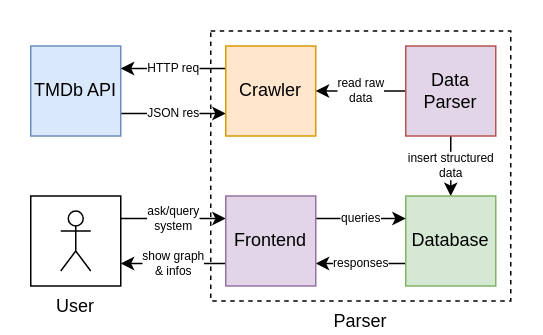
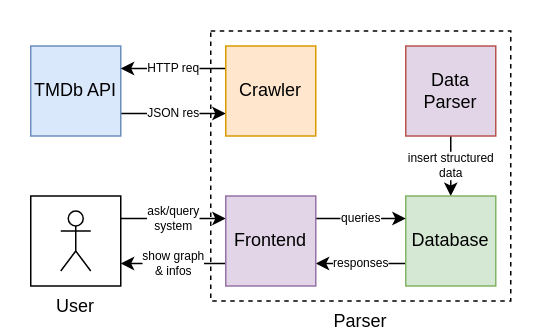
  <mxCell id="0" />
  <mxCell id="1" parent="0" />
  <mxCell id="2" value="Parser" style="rounded=0;whiteSpace=wrap;html=1;strokeColor=#000000;fillColor=none;dashed=1;labelPosition=center;verticalLabelPosition=bottom;align=center;verticalAlign=top;" vertex="1" parent="1"><mxGeometry x="140" y="20" width="200" height="180" as="geometry" /></mxCell>
  <mxCell id="3" value="&lt;div style=&quot;font-size: 8px;&quot;&gt;ask/query&lt;/div&gt;&lt;div style=&quot;font-size: 8px;&quot;&gt;system&lt;/div&gt;" style="edgeStyle=orthogonalEdgeStyle;rounded=0;orthogonalLoop=1;jettySize=auto;html=1;exitX=1;exitY=0.25;exitDx=0;exitDy=0;entryX=0;entryY=0.25;entryDx=0;entryDy=0;fontSize=8;" edge="1" parent="1" source="17" target="15"><mxGeometry relative="1" as="geometry" /></mxCell>
  <mxCell id="4" value="JSON res" style="edgeStyle=orthogonalEdgeStyle;rounded=0;orthogonalLoop=1;jettySize=auto;html=1;exitX=1;exitY=0.75;exitDx=0;exitDy=0;entryX=0;entryY=0.75;entryDx=0;entryDy=0;fontSize=8;" edge="1" parent="1" source="5" target="7"><mxGeometry relative="1" as="geometry"><mxPoint as="offset" /></mxGeometry></mxCell>
  <mxCell id="5" value="TMDb API" style="whiteSpace=wrap;html=1;aspect=fixed;fillColor=#dae8fc;strokeColor=#6c8ebf;" vertex="1" parent="1"><mxGeometry x="20" y="30" width="60" height="60" as="geometry" /></mxCell>
  <mxCell id="6" value="HTTP req" style="edgeStyle=orthogonalEdgeStyle;rounded=0;orthogonalLoop=1;jettySize=auto;html=1;exitX=0;exitY=0.25;exitDx=0;exitDy=0;entryX=1;entryY=0.25;entryDx=0;entryDy=0;fontSize=8;" edge="1" parent="1" source="7" target="5"><mxGeometry relative="1" as="geometry"><mxPoint as="offset" /></mxGeometry></mxCell>
  <mxCell id="7" value="Crawler" style="whiteSpace=wrap;html=1;aspect=fixed;fillColor=#ffe6cc;strokeColor=#d79b00;" vertex="1" parent="1"><mxGeometry x="150" y="30" width="60" height="60" as="geometry" /></mxCell>
- <mxCell id="8" value="&lt;div style=&quot;font-size: 8px;&quot;&gt;read raw&lt;/div&gt;&lt;div style=&quot;font-size: 8px;&quot;&gt;data&lt;/div&gt;" style="edgeStyle=orthogonalEdgeStyle;rounded=0;orthogonalLoop=1;jettySize=auto;html=1;exitX=0;exitY=0.5;exitDx=0;exitDy=0;entryX=1;entryY=0.5;entryDx=0;entryDy=0;fontSize=8;" edge="1" parent="1" source="10" target="7"><mxGeometry relative="1" as="geometry" /></mxCell>
  <mxCell id="9" value="&lt;div style=&quot;font-size: 8px;&quot;&gt;insert structured&lt;/div&gt;&lt;div style=&quot;font-size: 8px;&quot;&gt;data&lt;/div&gt;" style="edgeStyle=orthogonalEdgeStyle;rounded=0;orthogonalLoop=1;jettySize=auto;html=1;exitX=0.5;exitY=1;exitDx=0;exitDy=0;entryX=0.5;entryY=0;entryDx=0;entryDy=0;fontSize=8;" edge="1" parent="1" source="10" target="12"><mxGeometry relative="1" as="geometry"><mxPoint as="offset" /></mxGeometry></mxCell>
  <mxCell id="10" value="Data Parser" style="whiteSpace=wrap;html=1;aspect=fixed;fillColor=#e1d5e7;strokeColor=#b85450;" vertex="1" parent="1"><mxGeometry x="270" y="30" width="60" height="60" as="geometry" /></mxCell>
  <mxCell id="11" value="responses" style="edgeStyle=orthogonalEdgeStyle;rounded=0;orthogonalLoop=1;jettySize=auto;html=1;exitX=0;exitY=0.75;exitDx=0;exitDy=0;entryX=1;entryY=0.75;entryDx=0;entryDy=0;fontSize=8;" edge="1" parent="1" source="12" target="15"><mxGeometry relative="1" as="geometry"><mxPoint as="offset" /></mxGeometry></mxCell>
  <mxCell id="12" value="Database" style="whiteSpace=wrap;html=1;aspect=fixed;fillColor=#d5e8d4;strokeColor=#82b366;" vertex="1" parent="1"><mxGeometry x="270" y="130" width="60" height="60" as="geometry" /></mxCell>
  <mxCell id="13" value="queries" style="edgeStyle=orthogonalEdgeStyle;rounded=0;orthogonalLoop=1;jettySize=auto;html=1;exitX=1;exitY=0.25;exitDx=0;exitDy=0;entryX=0;entryY=0.25;entryDx=0;entryDy=0;fontSize=8;" edge="1" parent="1" source="15" target="12"><mxGeometry relative="1" as="geometry"><mxPoint as="offset" /></mxGeometry></mxCell>
  <mxCell id="14" value="&lt;div style=&quot;font-size: 8px;&quot;&gt;show graph&lt;/div&gt;&lt;div style=&quot;font-size: 8px;&quot;&gt;&amp;amp; infos&lt;/div&gt;" style="edgeStyle=orthogonalEdgeStyle;rounded=0;orthogonalLoop=1;jettySize=auto;html=1;exitX=0;exitY=0.75;exitDx=0;exitDy=0;entryX=1;entryY=0.75;entryDx=0;entryDy=0;fontSize=8;" edge="1" parent="1" source="15" target="17"><mxGeometry relative="1" as="geometry" /></mxCell>
  <mxCell id="15" value="Frontend" style="whiteSpace=wrap;html=1;aspect=fixed;fillColor=#e1d5e7;strokeColor=#9673a6;" vertex="1" parent="1"><mxGeometry x="150" y="130" width="60" height="60" as="geometry" /></mxCell>
  <mxCell id="16" value="" style="group" vertex="1" connectable="0" parent="1"><mxGeometry x="20" y="130" width="60" height="60" as="geometry" /></mxCell>
  <mxCell id="17" value="User" style="whiteSpace=wrap;html=1;aspect=fixed;labelPosition=center;verticalLabelPosition=bottom;align=center;verticalAlign=top;" vertex="1" parent="16"><mxGeometry width="60" height="60" as="geometry" /></mxCell>
  <mxCell id="18" value="" style="shape=umlActor;verticalLabelPosition=bottom;labelBackgroundColor=#ffffff;verticalAlign=top;html=1;outlineConnect=0;strokeColor=#000000;" vertex="1" parent="16"><mxGeometry x="20" y="10" width="20" height="40" as="geometry" /></mxCell>
